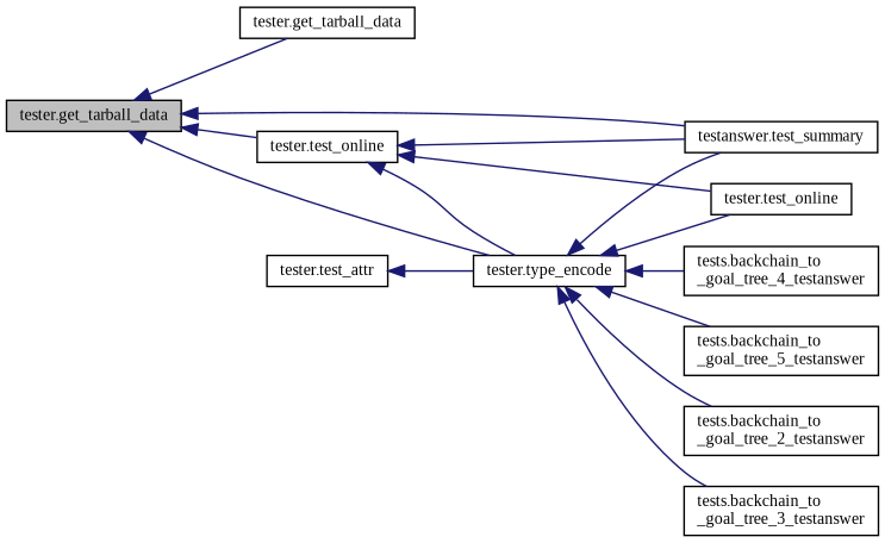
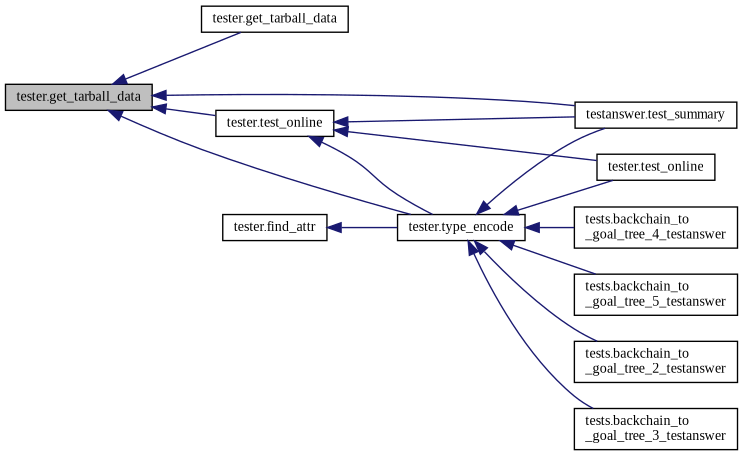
  digraph {
    fontname="Liberation Serif"
    rankdir=LR
    node [color=black fillcolor=white fontname="Liberation Serif" fontsize=10 shape=record style=filled]
    edge [color=midnightblue dir=back fontname="Liberation Serif" fontsize=10 labelfontname=Helvetica labelfontsize=10 style=solid]
    n1 [fillcolor=grey75 fontcolor=black height=0.2 label="tester.get_tarball_data" width=0.4]
    n2 [height=0.2 label="tester.test_online" width=0.4]
    n3 [height=0.2 label="tester.type_encode" width=0.4]
    n4 [height=0.2 label="testanswer.test_summary" width=0.4]
    n5 [height=0.2 label="tester.get_tarball_data" width=0.4]
    n6 [height=0.2 label="tester.test_online" width=0.4]
    n7 [height=0.2 label="tests.backchain_to\l_goal_tree_2_testanswer" width=0.4]
    n8 [height=0.2 label="tests.backchain_to\l_goal_tree_3_testanswer" width=0.4]
    n9 [height=0.2 label="tests.backchain_to\l_goal_tree_4_testanswer" width=0.4]
    n10 [height=0.2 label="tests.backchain_to\l_goal_tree_5_testanswer" width=0.4]
-   n11 [height=0.2 label="tester.test_attr" width=0.4]
+   n11 [height=0.2 label="tester.find_attr" width=0.4]
    n1 -> n2
    n1 -> n3
    n1 -> n4
    n1 -> n5
    n2 -> n3
    n2 -> n4
    n2 -> n6
    n3 -> n4
    n3 -> n6
    n3 -> n7
    n3 -> n8
    n3 -> n9
    n3 -> n10
    n11 -> n3
  }
